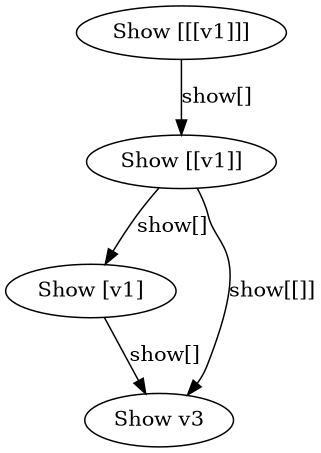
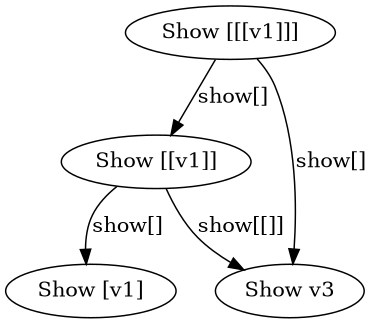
  digraph {
    n1 [label="Show [[[v1]]]"]
    n2 [label="Show [[v1]]"]
    n3 [label="Show [v1]"]
    n4 [label="Show v3"]
    n1 -> n2 [label="show[]"]
    n2 -> n3 [label="show[]"]
    n2 -> n4 [label="show[[]]"]
-   n3 -> n4 [label="show[]"]
+   n1 -> n4 [label="show[]"]
  }
